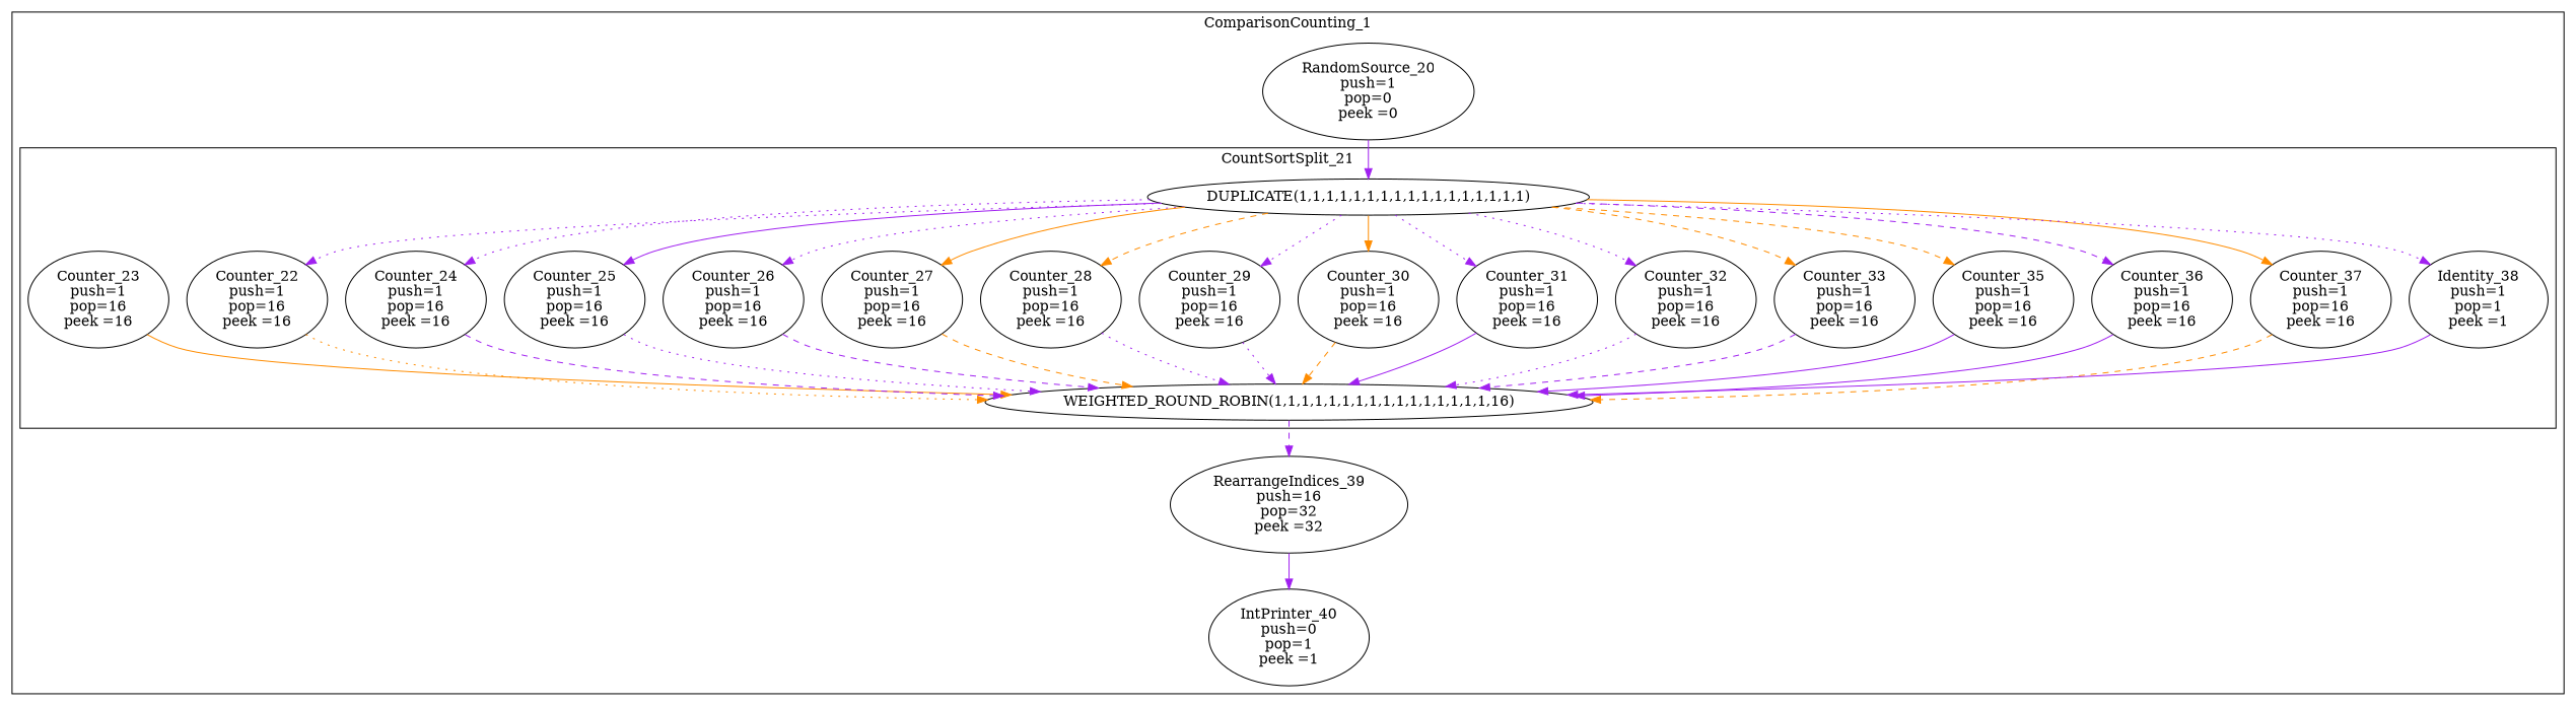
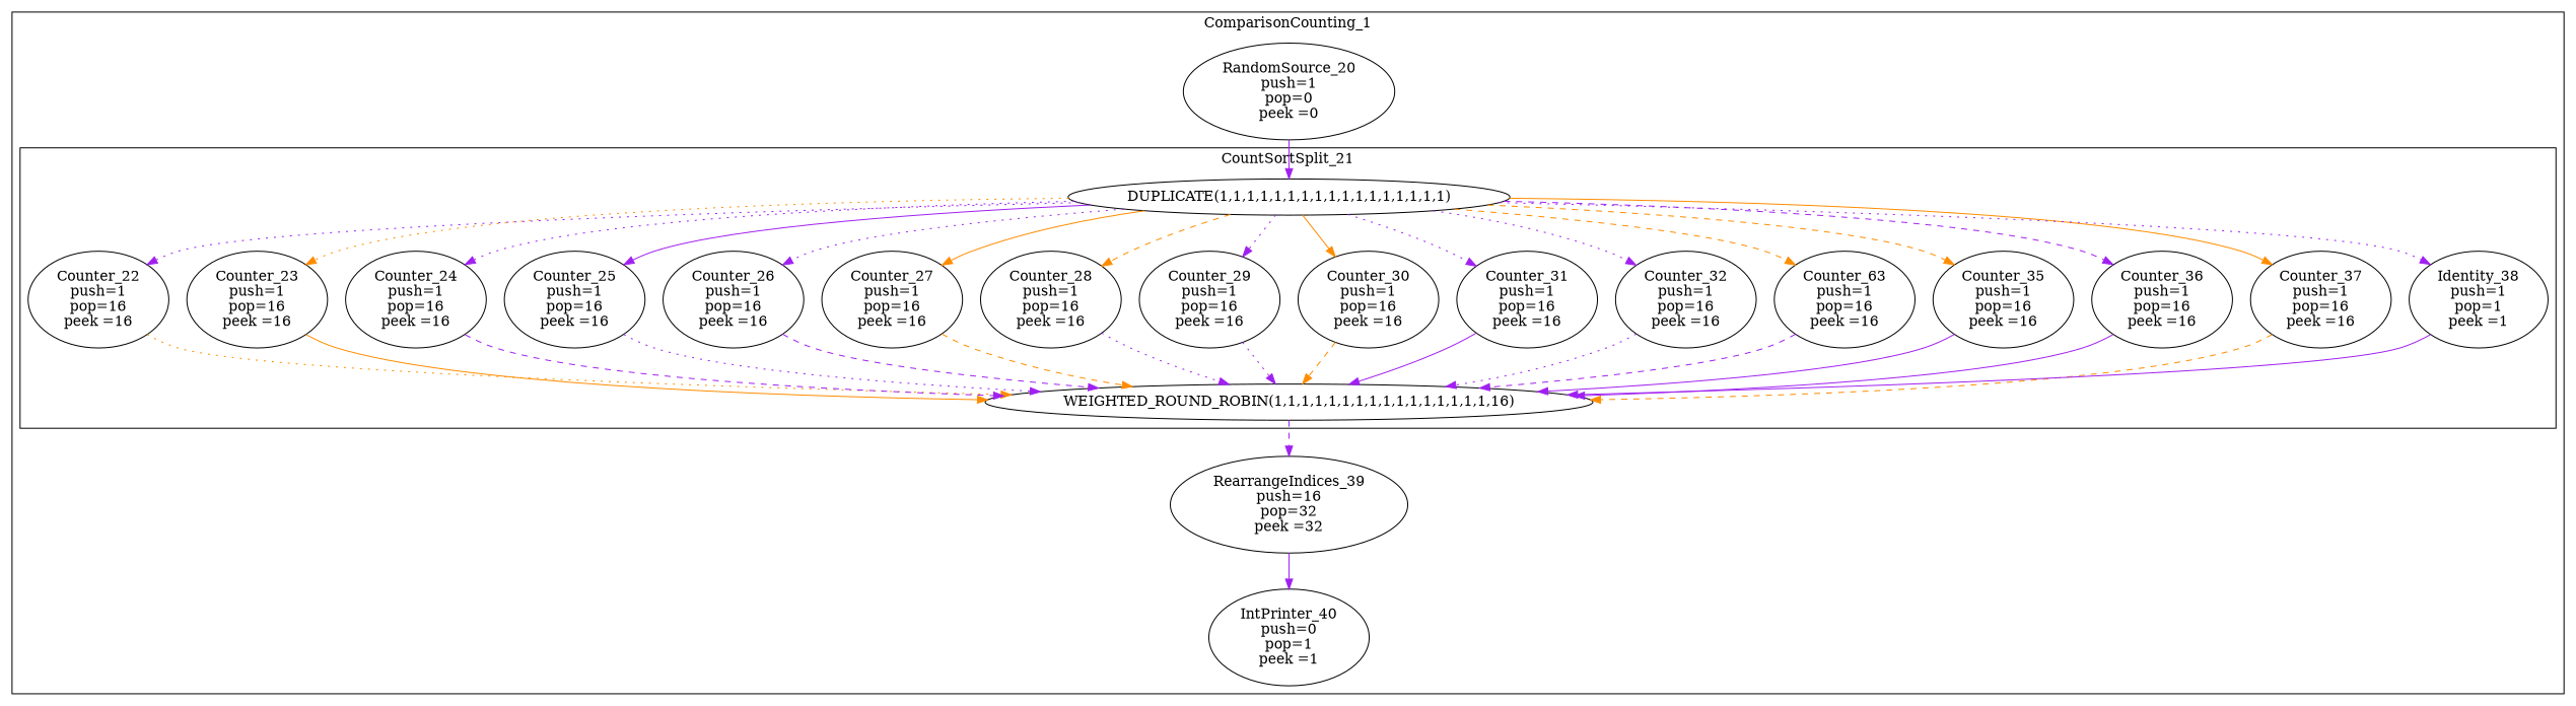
  digraph {
    fontname="DejaVu Serif"
    node [fontname="DejaVu Serif"]
    edge [color=purple fontname="DejaVu Serif" style=dotted]
    n1 [label="DUPLICATE(1,1,1,1,1,1,1,1,1,1,1,1,1,1,1,1,1)"]
    n2 [label="Counter_22\npush=1\npop=16\npeek =16"]
    n3 [label="Counter_23\npush=1\npop=16\npeek =16"]
    n4 [label="Counter_24\npush=1\npop=16\npeek =16"]
    n5 [label="Counter_25\npush=1\npop=16\npeek =16"]
    n6 [label="Counter_26\npush=1\npop=16\npeek =16"]
    n7 [label="Counter_27\npush=1\npop=16\npeek =16"]
    n8 [label="Counter_28\npush=1\npop=16\npeek =16"]
    n9 [label="Counter_29\npush=1\npop=16\npeek =16"]
    n10 [label="Counter_30\npush=1\npop=16\npeek =16"]
    n11 [label="Counter_31\npush=1\npop=16\npeek =16"]
    n12 [label="Counter_32\npush=1\npop=16\npeek =16"]
-   n13 [label="Counter_33\npush=1\npop=16\npeek =16"]
+   n13 [label="Counter_63\npush=1\npop=16\npeek =16"]
    n14 [label="Counter_35\npush=1\npop=16\npeek =16"]
    n15 [label="Counter_36\npush=1\npop=16\npeek =16"]
    n16 [label="Counter_37\npush=1\npop=16\npeek =16"]
    n17 [label="Identity_38\npush=1\npop=1\npeek =1"]
    n18 [label="WEIGHTED_ROUND_ROBIN(1,1,1,1,1,1,1,1,1,1,1,1,1,1,1,1,16)"]
    n19 [label="RandomSource_20\npush=1\npop=0\npeek =0"]
    n20 [label="RearrangeIndices_39\npush=16\npop=32\npeek =32"]
    n21 [label="IntPrinter_40\npush=0\npop=1\npeek =1"]
    subgraph cluster_1 {
      label=ComparisonCounting_1
      n19
      n20
      n21
      subgraph cluster_2 {
        label=CountSortSplit_21
        n1
        n2
        n3
        n4
        n5
        n6
        n7
        n8
        n9
        n10
        n11
        n12
        n13
        n14
        n15
        n16
        n17
        n18
      }
    }
    n1 -> n2
+   n1 -> n3 [color=darkorange]
    n1 -> n4
    n1 -> n5 [style=solid]
    n1 -> n6
    n1 -> n7 [color=darkorange style=solid]
    n1 -> n8 [color=darkorange style=dashed]
    n1 -> n9
    n1 -> n10 [color=darkorange style=solid]
    n1 -> n11
    n1 -> n12
    n1 -> n13 [color=darkorange style=dashed]
    n1 -> n14 [color=darkorange style=dashed]
    n1 -> n15 [style=dashed]
    n1 -> n16 [color=darkorange style=solid]
    n1 -> n17
    n2 -> n18 [color=darkorange]
    n3 -> n18 [color=darkorange style=solid]
    n4 -> n18 [style=dashed]
    n5 -> n18
    n6 -> n18 [style=dashed]
    n7 -> n18 [color=darkorange style=dashed]
    n8 -> n18
    n9 -> n18
    n10 -> n18 [color=darkorange style=dashed]
    n11 -> n18 [style=solid]
    n12 -> n18
    n13 -> n18 [style=dashed]
    n14 -> n18 [style=solid]
    n15 -> n18 [style=solid]
    n16 -> n18 [color=darkorange style=dashed]
    n17 -> n18 [style=solid]
    n18 -> n20 [style=dashed]
    n19 -> n1 [style=solid]
    n20 -> n21 [style=solid]
  }
